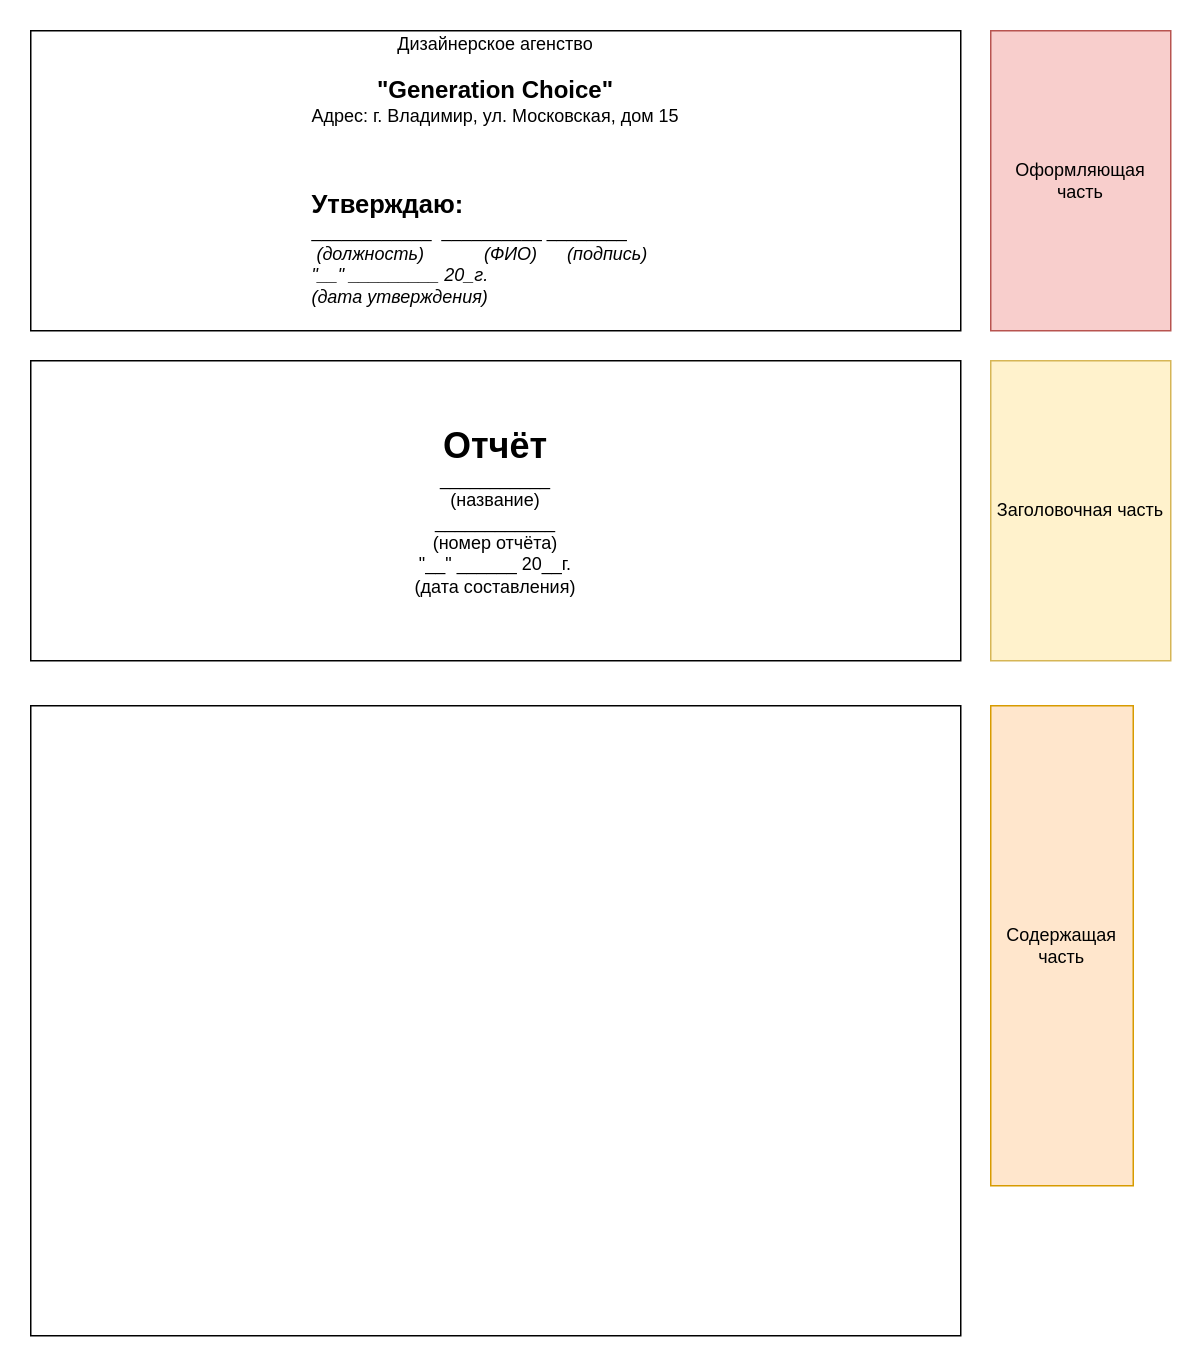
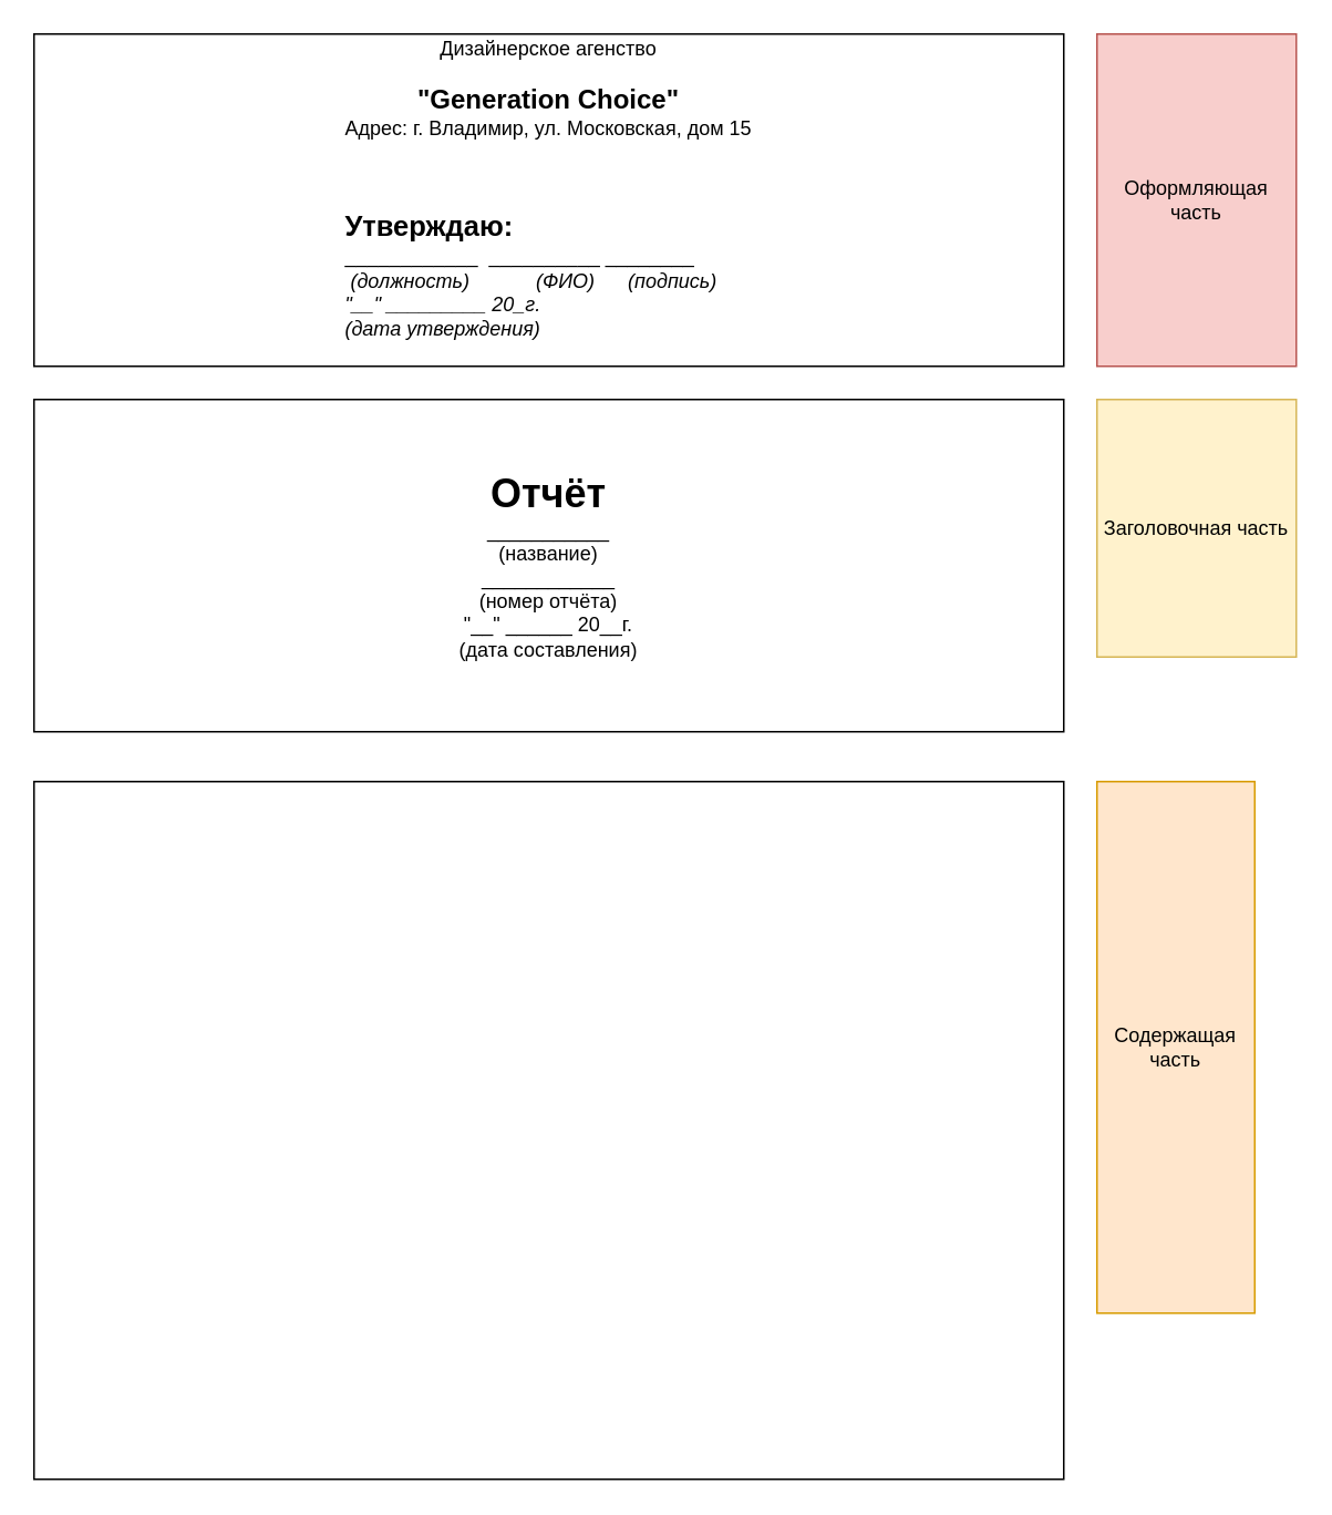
  <mxCell id="0" />
  <mxCell id="1" parent="0" />
  <mxCell id="2" value="&lt;div&gt;Дизайнерское агенство&lt;/div&gt;&lt;div&gt;&lt;br&gt;&lt;/div&gt;&lt;div&gt;&lt;b&gt;&lt;font style=&quot;font-size: 16px&quot;&gt;&quot;Generation Choice&quot;&lt;/font&gt;&lt;/b&gt;&lt;/div&gt;&lt;div&gt;Адрес: г. Владимир, ул. Московская, дом 15&lt;br&gt;&lt;/div&gt;&lt;div&gt;&lt;br&gt;&lt;/div&gt;&lt;div&gt;&lt;br&gt;&lt;/div&gt;&lt;div&gt;&lt;br&gt;&lt;/div&gt;&lt;div align=&quot;left&quot;&gt;&lt;b&gt;&lt;font style=&quot;font-size: 17px&quot;&gt;Утверждаю:&lt;/font&gt;&lt;/b&gt;&lt;/div&gt;&lt;div align=&quot;left&quot;&gt;____________&amp;nbsp; __________ ________&lt;/div&gt;&lt;div align=&quot;left&quot;&gt;&amp;nbsp;&lt;i&gt;(должность)&amp;nbsp;&amp;nbsp;&amp;nbsp;&amp;nbsp;&amp;nbsp;&amp;nbsp;&amp;nbsp;&amp;nbsp;&amp;nbsp;&amp;nbsp;&amp;nbsp; (ФИО)&amp;nbsp;&amp;nbsp;&amp;nbsp;&amp;nbsp;&amp;nbsp; (подпись)&lt;/i&gt;&lt;/div&gt;&lt;div align=&quot;left&quot;&gt;&lt;i&gt;&quot;__&quot; _________ 20_г.&lt;/i&gt;&lt;/div&gt;&lt;div align=&quot;left&quot;&gt;&lt;i&gt;(дата утверждения)&lt;/i&gt;&lt;br&gt;&lt;/div&gt;&lt;div&gt;&lt;br&gt;&lt;/div&gt;" style="rounded=0;whiteSpace=wrap;html=1;" parent="1" vertex="1"><mxGeometry x="20" y="20" width="620" height="200" as="geometry" /></mxCell>
  <mxCell id="3" value="Оформляющая часть" style="rounded=0;whiteSpace=wrap;html=1;fillColor=#f8cecc;strokeColor=#b85450;" parent="1" vertex="1"><mxGeometry x="660" y="20" width="120" height="200" as="geometry" /></mxCell>
  <mxCell id="4" value="&lt;div&gt;&lt;font size=&quot;1&quot;&gt;&lt;b style=&quot;font-size: 24px&quot;&gt;Отчёт&lt;/b&gt;&lt;/font&gt;&lt;/div&gt;&lt;div&gt;___________&lt;/div&gt;&lt;div&gt;(название)&lt;/div&gt;&lt;div&gt;____________&lt;/div&gt;&lt;div&gt;(номер отчёта)&lt;/div&gt;&lt;div&gt;&quot;__&quot; ______ 20__г.&lt;/div&gt;&lt;div&gt;(дата составления)&lt;br&gt;&lt;/div&gt;" style="rounded=0;whiteSpace=wrap;html=1;" parent="1" vertex="1"><mxGeometry x="20" y="240" width="620" height="200" as="geometry" /></mxCell>
- <mxCell id="5" value="Заголовочная часть" style="rounded=0;whiteSpace=wrap;html=1;fillColor=#fff2cc;strokeColor=#d6b656;" parent="1" vertex="1"><mxGeometry x="660" y="240" width="120" height="200" as="geometry" /></mxCell>
+ <mxCell id="5" value="Заголовочная часть" style="rounded=0;whiteSpace=wrap;html=1;fillColor=#fff2cc;strokeColor=#d6b656;" parent="1" vertex="1"><mxGeometry x="660" y="240" width="120" height="155" as="geometry" /></mxCell>
  <mxCell id="6" value="" style="rounded=0;whiteSpace=wrap;html=1;" parent="1" vertex="1"><mxGeometry x="20" y="470" width="620" height="420" as="geometry" /></mxCell>
  <mxCell id="7" value="Содержащая часть" style="rounded=0;whiteSpace=wrap;html=1;fillColor=#ffe6cc;strokeColor=#d79b00;" parent="1" vertex="1"><mxGeometry x="660" y="470" width="95" height="320" as="geometry" /></mxCell>
